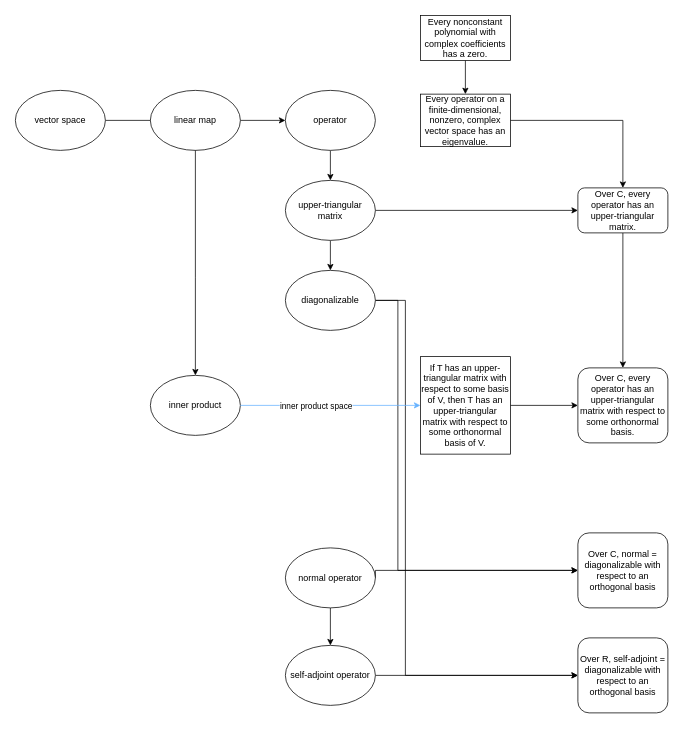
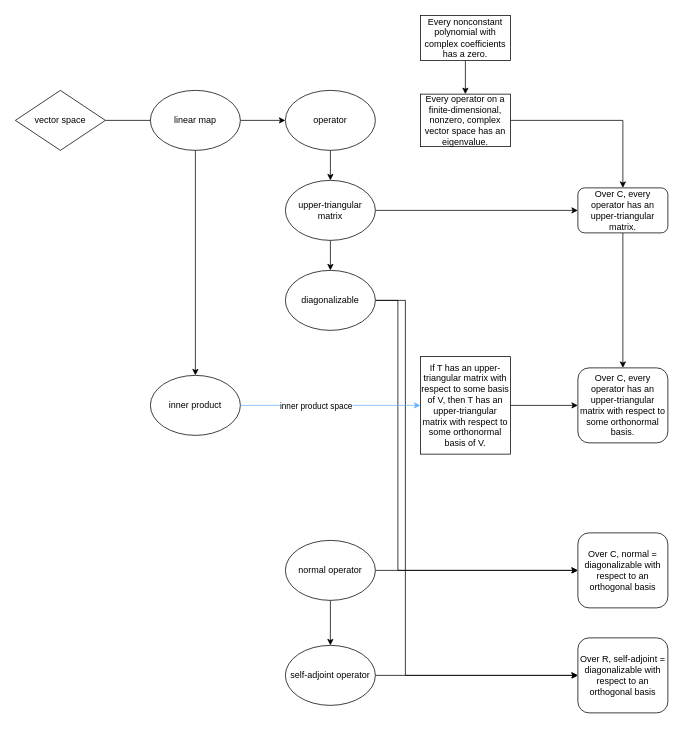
  <mxCell id="0" />
  <mxCell id="1" parent="0" />
  <mxCell id="2" style="edgeStyle=orthogonalEdgeStyle;rounded=0;orthogonalLoop=1;jettySize=auto;html=1;exitX=1;exitY=0.5;exitDx=0;exitDy=0;entryX=0;entryY=0.5;entryDx=0;entryDy=0;" edge="1" parent="1" source="3" target="8"><mxGeometry relative="1" as="geometry" /></mxCell>
  <mxCell id="3" value="linear map" style="ellipse;whiteSpace=wrap;html=1;" vertex="1" parent="1"><mxGeometry x="200" y="120" width="120" height="80" as="geometry" /></mxCell>
  <mxCell id="4" style="edgeStyle=orthogonalEdgeStyle;rounded=0;orthogonalLoop=1;jettySize=auto;html=1;exitX=1;exitY=0.5;exitDx=0;exitDy=0;entryX=0;entryY=0.5;entryDx=0;entryDy=0;endArrow=none;" edge="1" parent="1" source="6" target="3"><mxGeometry relative="1" as="geometry" /></mxCell>
  <mxCell id="5" style="edgeStyle=orthogonalEdgeStyle;rounded=0;orthogonalLoop=1;jettySize=auto;html=1;exitX=0.5;exitY=1;exitDx=0;exitDy=0;entryX=0.5;entryY=0;entryDx=0;entryDy=0;" edge="1" parent="1" source="3" target="21"><mxGeometry relative="1" as="geometry"><Array as="points"><mxPoint x="260" y="370" /><mxPoint x="260" y="370" /></Array></mxGeometry></mxCell>
- <mxCell id="6" value="vector space" style="ellipse;whiteSpace=wrap;html=1;" vertex="1" parent="1"><mxGeometry y="120" width="120" height="80" as="geometry" x="20" /></mxCell>
+ <mxCell id="6" value="vector space" style="rhombus;whiteSpace=wrap;html=1;" vertex="1" parent="1"><mxGeometry y="120" width="120" height="80" as="geometry" x="20" /></mxCell>
  <mxCell id="7" style="edgeStyle=orthogonalEdgeStyle;rounded=0;orthogonalLoop=1;jettySize=auto;html=1;exitX=0.5;exitY=1;exitDx=0;exitDy=0;" edge="1" parent="1" source="8" target="11"><mxGeometry relative="1" as="geometry" /></mxCell>
  <mxCell id="8" value="operator" style="ellipse;whiteSpace=wrap;html=1;" vertex="1" parent="1"><mxGeometry x="380" y="120" width="120" height="80" as="geometry" /></mxCell>
  <mxCell id="9" style="edgeStyle=orthogonalEdgeStyle;rounded=0;orthogonalLoop=1;jettySize=auto;html=1;exitX=1;exitY=0.5;exitDx=0;exitDy=0;" edge="1" parent="1" source="11" target="17"><mxGeometry relative="1" as="geometry" /></mxCell>
  <mxCell id="10" style="edgeStyle=orthogonalEdgeStyle;rounded=0;orthogonalLoop=1;jettySize=auto;html=1;exitX=0.5;exitY=1;exitDx=0;exitDy=0;entryX=0.5;entryY=0;entryDx=0;entryDy=0;" edge="1" parent="1" source="11" target="20"><mxGeometry relative="1" as="geometry" /></mxCell>
  <mxCell id="11" value="upper-triangular matrix" style="ellipse;whiteSpace=wrap;html=1;" vertex="1" parent="1"><mxGeometry x="380" y="240" width="120" height="80" as="geometry" /></mxCell>
  <mxCell id="12" style="edgeStyle=orthogonalEdgeStyle;rounded=0;orthogonalLoop=1;jettySize=auto;html=1;exitX=0.5;exitY=1;exitDx=0;exitDy=0;entryX=0.5;entryY=0;entryDx=0;entryDy=0;" edge="1" parent="1" source="13" target="15"><mxGeometry relative="1" as="geometry" /></mxCell>
  <mxCell id="13" value="&lt;span&gt;Every nonconstant polynomial with complex coefficients has a zero.&lt;/span&gt;" style="rounded=0;whiteSpace=wrap;html=1;" vertex="1" parent="1"><mxGeometry x="560" width="120" height="60" as="geometry" y="20" /></mxCell>
  <mxCell id="14" style="edgeStyle=orthogonalEdgeStyle;rounded=0;orthogonalLoop=1;jettySize=auto;html=1;exitX=1;exitY=0.5;exitDx=0;exitDy=0;entryX=0.5;entryY=0;entryDx=0;entryDy=0;" edge="1" parent="1" source="15" target="17"><mxGeometry relative="1" as="geometry" /></mxCell>
  <mxCell id="15" value="&lt;span&gt;Every operator on a finite-dimensional, nonzero, complex vector space has an eigenvalue.&lt;/span&gt;" style="rounded=0;whiteSpace=wrap;html=1;" vertex="1" parent="1"><mxGeometry x="560" y="125" width="120" height="70" as="geometry" /></mxCell>
  <mxCell id="16" style="edgeStyle=orthogonalEdgeStyle;rounded=0;orthogonalLoop=1;jettySize=auto;html=1;exitX=0.5;exitY=1;exitDx=0;exitDy=0;entryX=0.5;entryY=0;entryDx=0;entryDy=0;" edge="1" parent="1" source="17" target="23"><mxGeometry relative="1" as="geometry" /></mxCell>
  <mxCell id="17" value="Over C, every operator has an upper-triangular matrix." style="rounded=1;whiteSpace=wrap;html=1;" vertex="1" parent="1"><mxGeometry x="770" y="250" width="120" height="60" as="geometry" /></mxCell>
  <mxCell id="18" style="edgeStyle=orthogonalEdgeStyle;rounded=0;orthogonalLoop=1;jettySize=auto;html=1;exitX=1;exitY=0.5;exitDx=0;exitDy=0;entryX=0;entryY=0.5;entryDx=0;entryDy=0;shadow=0;strokeColor=#000000;fillColor=#97D077;" edge="1" parent="1" source="20" target="30"><mxGeometry relative="1" as="geometry"><Array as="points"><mxPoint x="530" y="400" /><mxPoint x="530" y="760" /></Array></mxGeometry></mxCell>
  <mxCell id="19" style="edgeStyle=orthogonalEdgeStyle;rounded=0;orthogonalLoop=1;jettySize=auto;html=1;exitX=1;exitY=0.5;exitDx=0;exitDy=0;entryX=0;entryY=0.5;entryDx=0;entryDy=0;shadow=0;strokeColor=#000000;fillColor=#97D077;" edge="1" parent="1" source="20" target="31"><mxGeometry relative="1" as="geometry"><Array as="points"><mxPoint x="540" y="400" /><mxPoint x="540" y="900" /></Array></mxGeometry></mxCell>
  <mxCell id="20" value="diagonalizable" style="ellipse;whiteSpace=wrap;html=1;" vertex="1" parent="1"><mxGeometry x="380" y="360" width="120" height="80" as="geometry" /></mxCell>
  <mxCell id="21" value="inner product" style="ellipse;whiteSpace=wrap;html=1;" vertex="1" parent="1"><mxGeometry x="200" y="500" width="120" height="80" as="geometry" /></mxCell>
  <mxCell id="22" style="edgeStyle=orthogonalEdgeStyle;rounded=0;orthogonalLoop=1;jettySize=auto;html=1;entryX=0;entryY=0.5;entryDx=0;entryDy=0;" edge="1" parent="1" source="24" target="23"><mxGeometry relative="1" as="geometry"><mxPoint x="680" y="540" as="sourcePoint" /></mxGeometry></mxCell>
  <mxCell id="23" value="Over C, every operator has an upper-triangular matrix with respect to some orthonormal basis." style="rounded=1;whiteSpace=wrap;html=1;" vertex="1" parent="1"><mxGeometry x="770" y="490" width="120" height="100" as="geometry" /></mxCell>
  <mxCell id="24" value="&lt;span&gt;If T has an upper-triangular matrix with respect to some basis of V, then T has an upper-triangular matrix with respect to some orthonormal basis of V.&lt;/span&gt;" style="rounded=0;whiteSpace=wrap;html=1;" vertex="1" parent="1"><mxGeometry x="560" y="475" width="120" height="130" as="geometry" /></mxCell>
  <mxCell id="25" style="edgeStyle=orthogonalEdgeStyle;rounded=0;orthogonalLoop=1;jettySize=auto;html=1;exitX=0.5;exitY=1;exitDx=0;exitDy=0;entryX=0.5;entryY=0;entryDx=0;entryDy=0;shadow=0;strokeColor=#000000;fillColor=#97D077;" edge="1" parent="1" source="27" target="29"><mxGeometry relative="1" as="geometry" /></mxCell>
  <mxCell id="26" style="edgeStyle=orthogonalEdgeStyle;rounded=0;orthogonalLoop=1;jettySize=auto;html=1;exitX=1;exitY=0.5;exitDx=0;exitDy=0;shadow=0;strokeColor=#000000;fillColor=#97D077;" edge="1" parent="1" source="27" target="30"><mxGeometry relative="1" as="geometry"><Array as="points"><mxPoint x="670" y="760" /><mxPoint x="670" y="760" /></Array></mxGeometry></mxCell>
- <mxCell id="27" value="normal operator" style="ellipse;whiteSpace=wrap;html=1;" vertex="1" parent="1"><mxGeometry x="380" y="730" width="120" height="80" as="geometry" /></mxCell>
+ <mxCell id="27" value="normal operator" style="ellipse;whiteSpace=wrap;html=1;" vertex="1" parent="1"><mxGeometry x="380" y="720" width="120" height="80" as="geometry" /></mxCell>
  <mxCell id="28" style="edgeStyle=orthogonalEdgeStyle;rounded=0;orthogonalLoop=1;jettySize=auto;html=1;exitX=1;exitY=0.5;exitDx=0;exitDy=0;entryX=0;entryY=0.5;entryDx=0;entryDy=0;shadow=0;strokeColor=#000000;fillColor=#97D077;" edge="1" parent="1" source="29" target="31"><mxGeometry relative="1" as="geometry" /></mxCell>
  <mxCell id="29" value="self-adjoint operator" style="ellipse;whiteSpace=wrap;html=1;" vertex="1" parent="1"><mxGeometry x="380" y="860" width="120" height="80" as="geometry" /></mxCell>
  <mxCell id="30" value="Over C, normal = diagonalizable with respect to an orthogonal basis" style="rounded=1;whiteSpace=wrap;html=1;" vertex="1" parent="1"><mxGeometry x="770" y="710" width="120" height="100" as="geometry" /></mxCell>
  <mxCell id="31" value="Over R, self-adjoint = diagonalizable with respect to an orthogonal basis" style="rounded=1;whiteSpace=wrap;html=1;" vertex="1" parent="1"><mxGeometry x="770" y="850" width="120" height="100" as="geometry" /></mxCell>
  <mxCell id="32" style="edgeStyle=orthogonalEdgeStyle;rounded=0;orthogonalLoop=1;jettySize=auto;html=1;exitX=1;exitY=0.5;exitDx=0;exitDy=0;entryX=0;entryY=0.5;entryDx=0;entryDy=0;shadow=0;strokeColor=#66B2FF;fillColor=#97D077;" edge="1" parent="1" source="21" target="24"><mxGeometry relative="1" as="geometry"><mxPoint x="270" y="590" as="sourcePoint" /><mxPoint x="390" y="770" as="targetPoint" /></mxGeometry></mxCell>
  <mxCell id="33" value="inner product space" style="edgeLabel;html=1;align=center;verticalAlign=middle;resizable=0;points=[];" vertex="1" connectable="0" parent="32"><mxGeometry x="-0.363" relative="1" as="geometry"><mxPoint x="24" as="offset" /></mxGeometry></mxCell>
